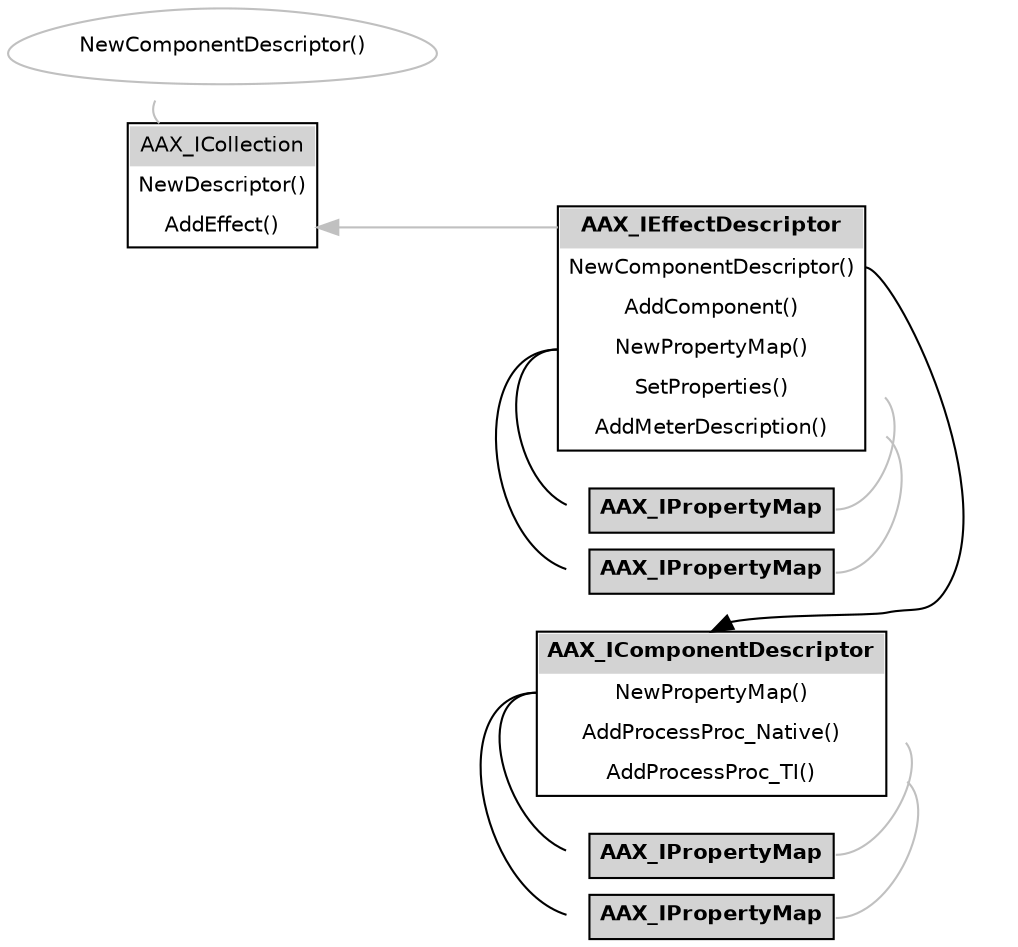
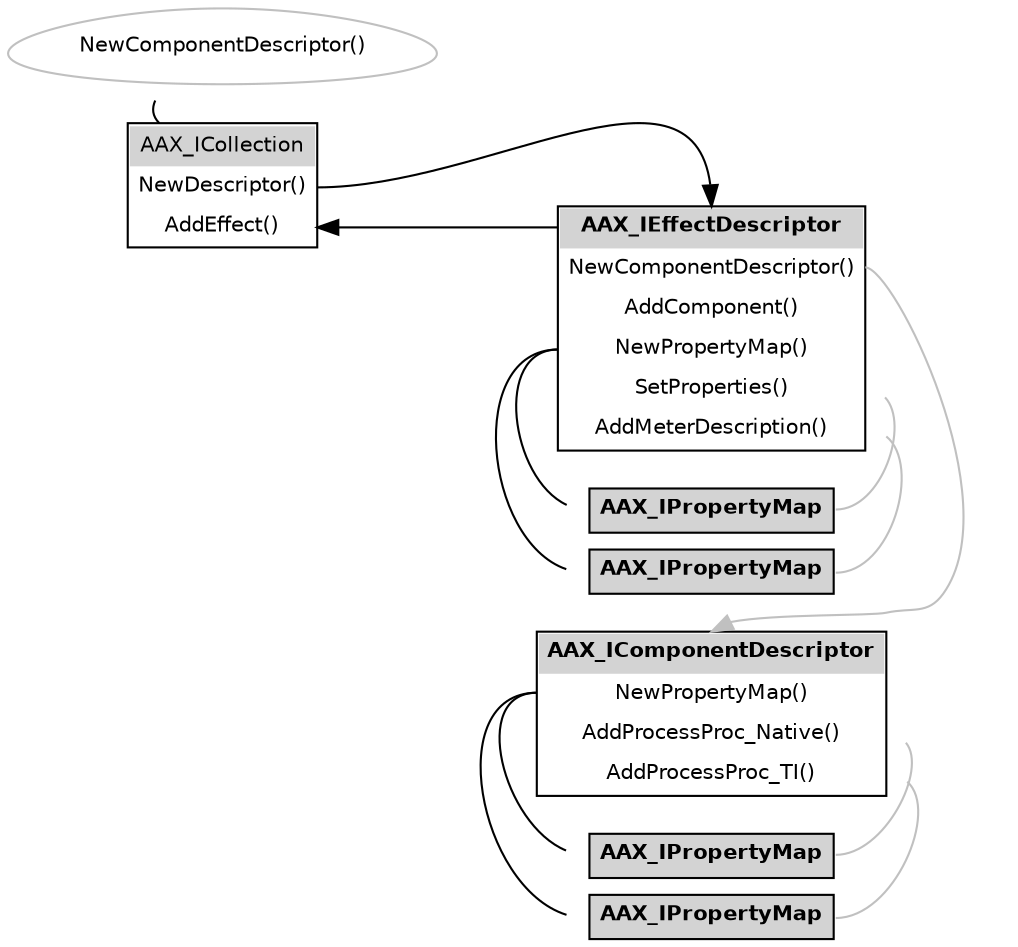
  digraph {
    rankdir=RL
    ranksep=0.75
    node [fontname=Helvetica fontsize=10 shape=none margin=0]
    edge [constraint=false headport="head:n" tailport="newpropmap:e"]
    n1 [color=gray label="NewComponentDescriptor()" shape=egg margin=""]
    n2 [label=< 		<TABLE BORDER="1" CELLBORDER="0" CELLSPACING="0" CELLPADDING="4"> 			<TR> 				<TD PORT="head" BGCOLOR="lightgray" HREF="\ref AAX_ICollection">AAX_ICollection</TD> 			</TR> 			<TR> 				<TD PORT="newdesc" HREF="\ref AAX_ICollection::NewDescriptor()">NewDescriptor()</TD> 			</TR> 			<TR> 				<TD PORT="addeffect" HREF="\ref AAX_ICollection::AddEffect()">AddEffect()</TD> 			</TR> 		</TABLE>>]
    n3 [label=< 		<TABLE BORDER="1" CELLBORDER="0" CELLSPACING="0" CELLPADDING="4"> 			<TR> 				<TD PORT="head" BGCOLOR="lightgray" HREF="\ref AAX_IEffectDescriptor"><B>AAX_IEffectDescriptor</B></TD> 			</TR> 			<TR> 				<TD PORT="newcompdesc" HREF="\ref AAX_IEffectDescriptor::NewComponentDescriptor()">NewComponentDescriptor()</TD> 			</TR> 			<TR> 				<TD PORT="addcomp" HREF="\ref AAX_IEffectDescriptor::AddComponent()">AddComponent()</TD> 			</TR> 			<TR> 				<TD PORT="newpropmap" HREF="\ref AAX_IEffectDescriptor::NewPropertyMap()">NewPropertyMap()</TD> 			</TR> 			<TR> 				<TD PORT="setprops" HREF="\ref AAX_IEffectDescriptor::SetProperties()">SetProperties()</TD> 			</TR> 			<TR> 				<TD PORT="addmeterdesc" HREF="\ref AAX_IEffectDescriptor::AddMeterDescription()">AddMeterDescription()</TD> 			</TR> 		</TABLE>>]
    n4 [label=< 		<TABLE BORDER="0" CELLBORDER="1" CELLSPACING="0" CELLPADDING="4"> 			<TR> 				<TD PORT="main" BGCOLOR="lightgray" HREF="\ref AAX_IPropertyMap"><B>AAX_IPropertyMap</B></TD> 			</TR> 			<TR> 				<TD BORDER="0"></TD> 			</TR> 			<TR> 				<TD PORT="meter" BGCOLOR="lightgray" HREF="\ref AAX_IPropertyMap"><B>AAX_IPropertyMap</B></TD> 			</TR> 		</TABLE>>]
    n5 [label=< 		<TABLE BORDER="1" CELLBORDER="0" CELLSPACING="0" CELLPADDING="4"> 			<TR> 				<TD PORT="head" BGCOLOR="lightgray" HREF="\ref AAX_IComponentDescriptor"><B>AAX_IComponentDescriptor</B></TD> 			</TR> 			<TR> 				<TD PORT="newpropmap" HREF="\ref AAX_IComponentDescriptor::NewPropertyMap()">NewPropertyMap()</TD> 			</TR> 			<TR> 				<TD PORT="addprocessproc_nat" HREF="\ref AAX_IComponentDescriptor::AddProcessProc_Native()">AddProcessProc_Native()</TD> 			</TR> 			<TR> 				<TD PORT="addprocessproc_ti" HREF="\ref AAX_IComponentDescriptor::AddProcessProc_TI()">AddProcessProc_TI()</TD> 			</TR> 		</TABLE>>]
    n6 [label=< 		<TABLE BORDER="0" CELLBORDER="1" CELLSPACING="0" CELLPADDING="4"> 			<TR> 				<TD PORT="nat" BGCOLOR="lightgray" HREF="\ref AAX_IPropertyMap"><B>AAX_IPropertyMap</B></TD> 			</TR> 			<TR> 				<TD BORDER="0"></TD> 			</TR> 			<TR> 				<TD PORT="ti" BGCOLOR="lightgray" HREF="\ref AAX_IPropertyMap"><B>AAX_IPropertyMap</B></TD> 			</TR> 		</TABLE>>]
    subgraph sub_1 {
      rank=same
      n1
      n2
    }
    subgraph sub_2 {
      rank=same
      n3
      n4
    }
    subgraph sub_3 {
      rank=same
      n5
      n6
    }
-   n2 -> n1 [color=grey]
-   n3 -> n2 [color=grey headport=addeffect tailport=head weight=3.0 constraint=""]
+   n2 -> n1 [color=black]
+   n2 -> n3 [tailport=newdesc]
+   n3 -> n2 [color=black headport=addeffect tailport=head weight=3.0 constraint=""]
    n3 -> n4 [headport="main:e"]
    n3 -> n4 [headport="meter:e"]
-   n3 -> n5 [tailport=newcompdesc]
+   n3 -> n5 [tailport=newcompdesc color=grey]
    n4 -> n3 [color=grey headport="setprops:w" tailport="main:w"]
    n4 -> n3 [color=grey headport="addmeterdesc:w" tailport="meter:w"]
    n5 -> n6 [headport="nat:e"]
    n5 -> n6 [headport="ti:e"]
    n6 -> n5 [color=grey headport="addprocessproc_nat:w" tailport="nat:w"]
    n6 -> n5 [color=grey headport="addprocessproc_ti:w" tailport="ti:w"]
  }
